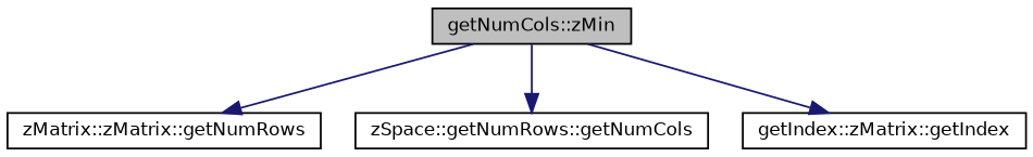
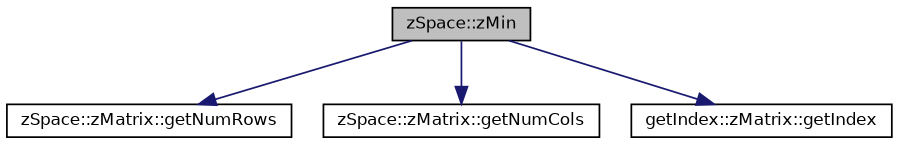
  digraph {
    rankdir=TB
    node [color=black fillcolor=white fontname=Helvetica fontsize=10 shape=record style=filled]
    edge [color=midnightblue fontname=Helvetica fontsize=10 labelfontname=Helvetica labelfontsize=10 style=solid]
-   n1 [fillcolor=grey75 fontcolor=black height=0.2 label="getNumCols::zMin" width=0.4]
-   n2 [height=0.2 label="zMatrix::zMatrix::getNumRows" width=0.4]
-   n3 [height=0.2 label="zSpace::getNumRows::getNumCols" width=0.4]
+   n1 [fillcolor=grey75 fontcolor=black height=0.2 label="zSpace::zMin" width=0.4]
+   n2 [height=0.2 label="zSpace::zMatrix::getNumRows" width=0.4]
+   n3 [height=0.2 label="zSpace::zMatrix::getNumCols" width=0.4]
    n4 [height=0.2 label="getIndex::zMatrix::getIndex" width=0.4]
    n1 -> n2
    n1 -> n3
    n1 -> n4
  }
